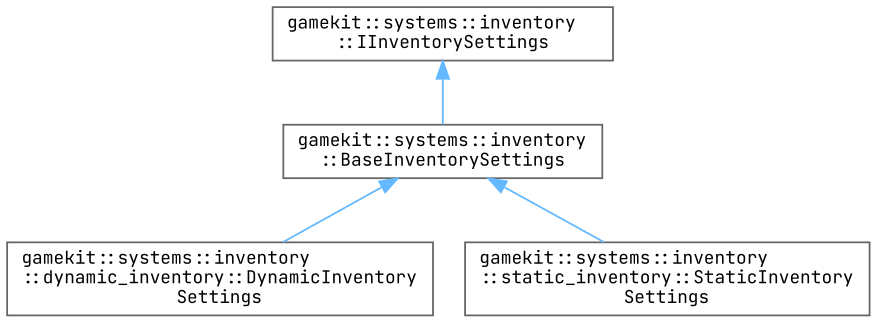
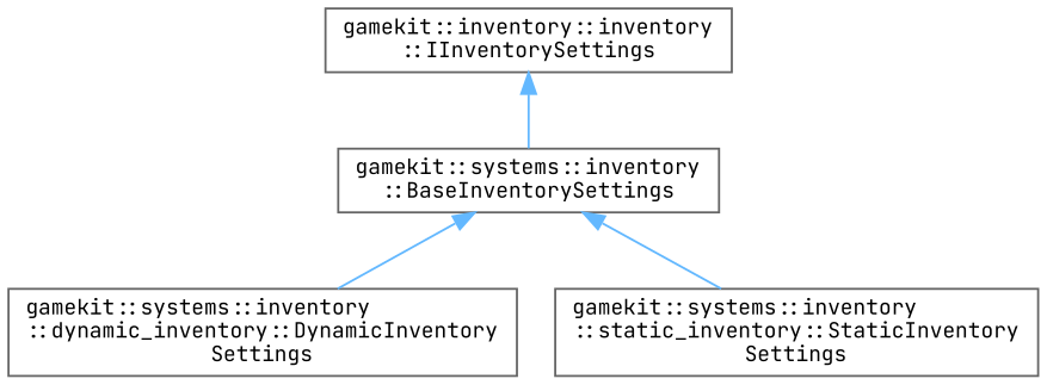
  digraph {
    rankdir=TB
    fontname="JetBrains Mono"
    node [color=grey40 fillcolor=white fontname="JetBrains Mono" fontsize=10 shape=box style=filled]
    edge [color=steelblue1 dir=back fontname="JetBrains Mono" fontsize=10 labelfontname=Helvetica labelfontsize=10 style=solid]
-   n1 [height=0.2 label="gamekit::systems::inventory\l::IInventorySettings" width=0.4]
+   n1 [height=0.2 label="gamekit::inventory::inventory\l::IInventorySettings" width=0.4]
    n2 [height=0.2 label="gamekit::systems::inventory\l::BaseInventorySettings" width=0.4]
    n3 [height=0.2 label="gamekit::systems::inventory\l::dynamic_inventory::DynamicInventory\lSettings" width=0.4]
    n4 [height=0.2 label="gamekit::systems::inventory\l::static_inventory::StaticInventory\lSettings" width=0.4]
    n1 -> n2
    n2 -> n3
    n2 -> n4
  }
